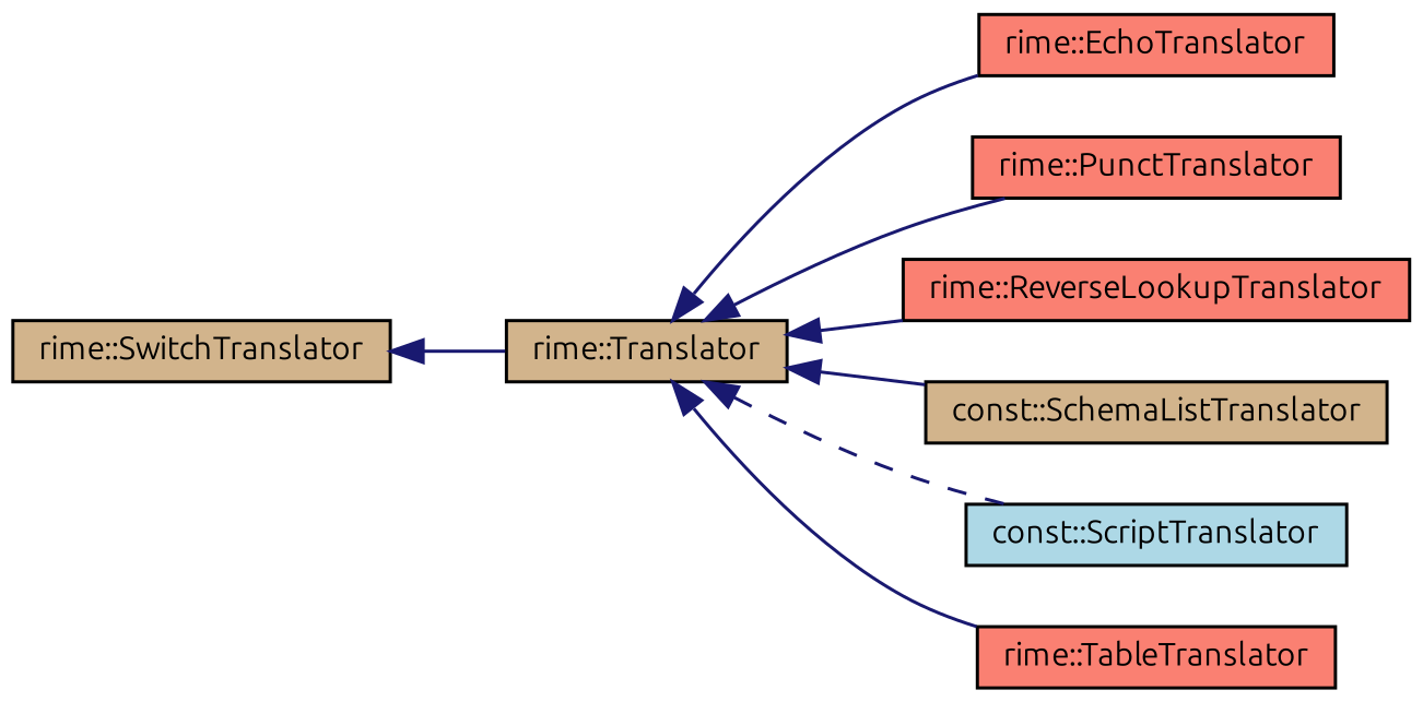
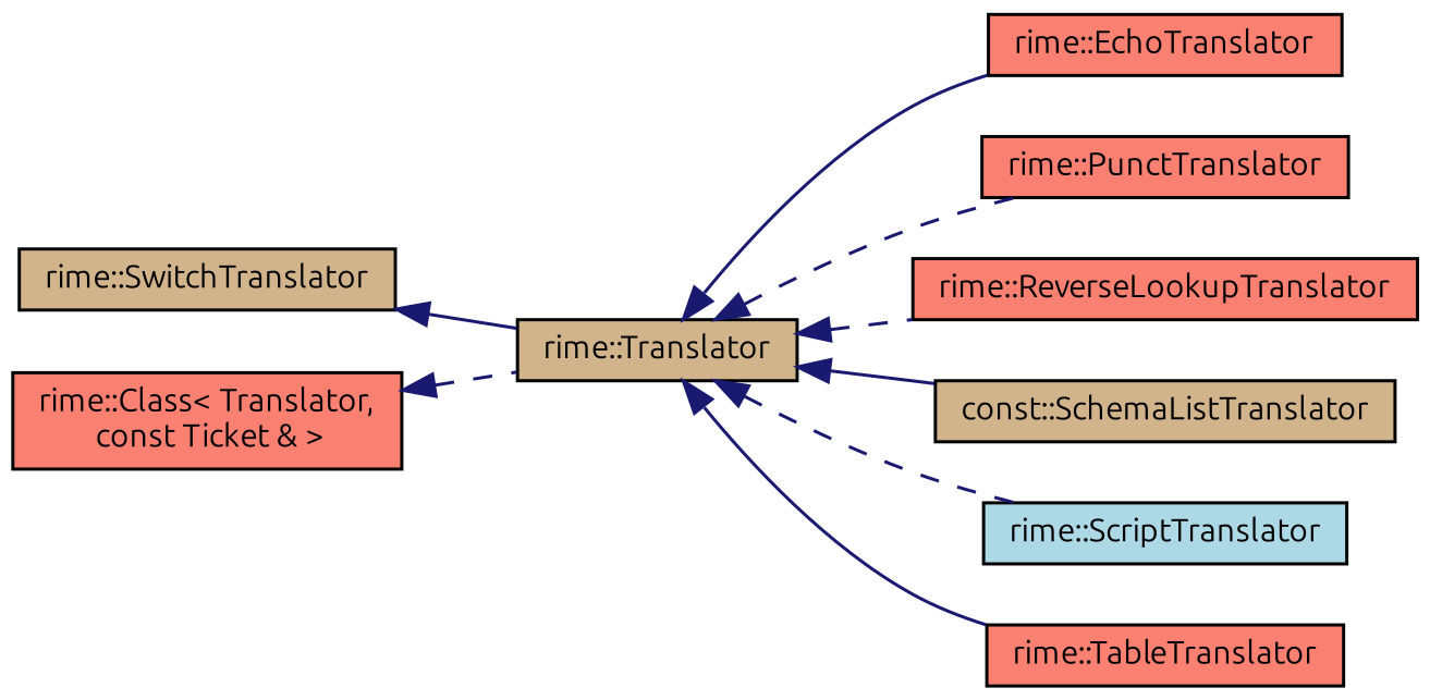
  digraph {
    fontname=Ubuntu
    rankdir=LR
    node [color=black fillcolor=salmon fontname=Ubuntu fontsize=10 shape=record style=filled]
    edge [color=midnightblue dir=back fontname=Ubuntu fontsize=10 labelfontname=Helvetica labelfontsize=10 style=solid]
    n1 [fillcolor=tan fontcolor=black height=0.2 label="rime::Translator" width=0.4]
    n2 [height=0.2 label="rime::EchoTranslator" width=0.4]
    n3 [height=0.2 label="rime::PunctTranslator" width=0.4]
    n4 [height=0.2 label="rime::ReverseLookupTranslator" width=0.4]
    n5 [fillcolor=tan height=0.2 label="const::SchemaListTranslator" width=0.4]
-   n6 [fillcolor=lightblue height=0.2 label="const::ScriptTranslator" width=0.4]
+   n6 [fillcolor=lightblue height=0.2 label="rime::ScriptTranslator" width=0.4]
    n7 [height=0.2 label="rime::TableTranslator" width=0.4]
    n8 [fillcolor=tan height=0.2 label="rime::SwitchTranslator" width=0.4]
+   n9 [height=0.2 label="rime::Class\< Translator,\l const Ticket & \>" width=0.4]
    n1 -> n2
-   n1 -> n3
-   n1 -> n4
+   n1 -> n3 [style=dashed]
+   n1 -> n4 [style=dashed]
    n1 -> n5
    n1 -> n6 [style=dashed]
    n1 -> n7
    n8 -> n1
+   n9 -> n1 [style=dashed]
  }
